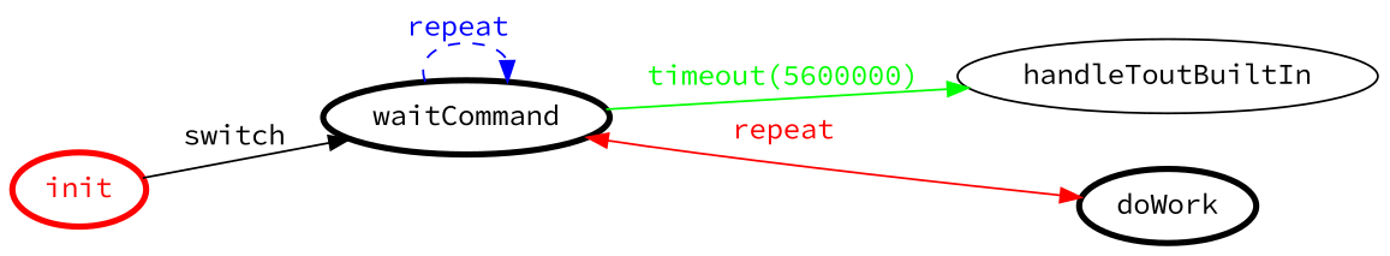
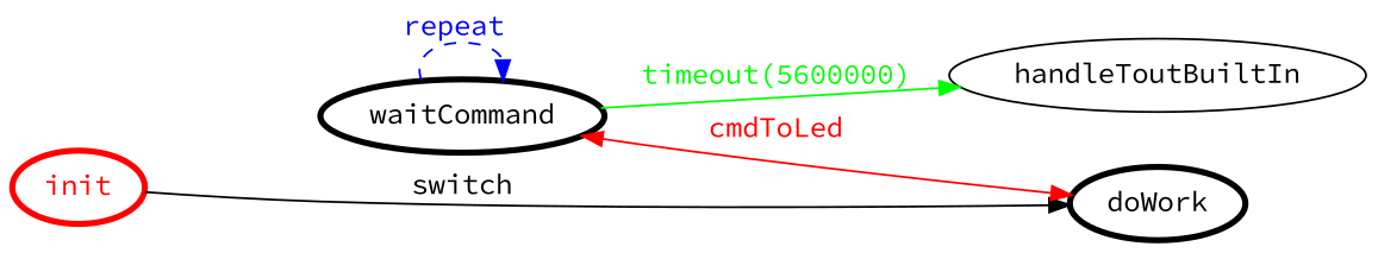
  digraph {
    fontname="Source Code Pro"
    rankdir=LR
    node [color=black fontcolor=black fontname="Source Code Pro" penwidth=3]
    edge [fontname="Source Code Pro"]
    init [color=red fontcolor=red]
    waitCommand
    doWork
    handleToutBuiltIn [color="" fontcolor="" penwidth=""]
-   init -> waitCommand [color=black fontcolor=black label=switch]
+   init -> doWork [color=black fontcolor=black label=switch]
    waitCommand -> waitCommand [color=blue fontcolor=blue label="repeat " style=dashed]
-   waitCommand -> doWork [color=red dir=both fontcolor=red label=repeat]
+   waitCommand -> doWork [color=red dir=both fontcolor=red label=cmdToLed]
    waitCommand -> handleToutBuiltIn [color=green fontcolor=green label="timeout(5600000)"]
  }
